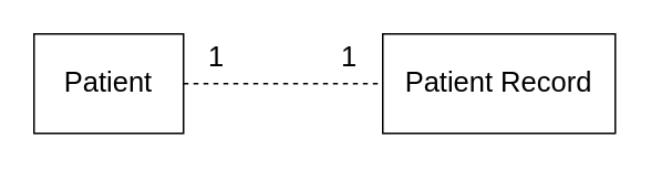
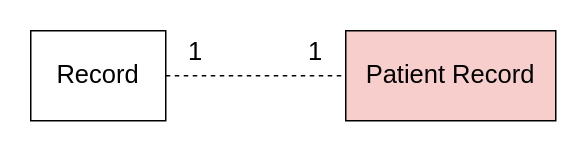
  <mxCell id="0" />
  <mxCell id="1" parent="0" />
- <mxCell id="2" value="&lt;font style=&quot;font-size: 17px;&quot;&gt;Patient&lt;/font&gt;" style="rounded=0;whiteSpace=wrap;html=1;" vertex="1" parent="1"><mxGeometry x="20" y="20" width="90" height="60" as="geometry" /></mxCell>
- <mxCell id="3" value="&lt;font style=&quot;font-size: 17px;&quot;&gt;Patient Record&lt;/font&gt;" style="rounded=0;whiteSpace=wrap;html=1;" vertex="1" parent="1"><mxGeometry x="230" y="20" width="140" height="60" as="geometry" /></mxCell>
+ <mxCell id="2" value="&lt;font style=&quot;font-size: 17px;&quot;&gt;Record&lt;/font&gt;" style="rounded=0;whiteSpace=wrap;html=1;" vertex="1" parent="1"><mxGeometry x="20" y="20" width="90" height="60" as="geometry" /></mxCell>
+ <mxCell id="3" value="&lt;font style=&quot;font-size: 17px;&quot;&gt;Patient Record&lt;/font&gt;" style="rounded=0;whiteSpace=wrap;html=1;fillColor=#f8cecc;" vertex="1" parent="1"><mxGeometry x="230" y="20" width="140" height="60" as="geometry" /></mxCell>
  <mxCell id="4" value="" style="endArrow=none;html=1;rounded=0;fontSize=17;exitX=1;exitY=0.5;exitDx=0;exitDy=0;entryX=0;entryY=0.5;entryDx=0;entryDy=0;dashed=1;" edge="1" parent="1" source="2" target="3"><mxGeometry width="50" height="50" relative="1" as="geometry"><mxPoint x="140" y="410" as="sourcePoint" /><mxPoint x="190" y="360" as="targetPoint" /></mxGeometry></mxCell>
  <mxCell id="5" value="1" style="text;html=1;strokeColor=none;fillColor=none;align=center;verticalAlign=middle;whiteSpace=wrap;rounded=0;fontSize=17;" vertex="1" parent="1"><mxGeometry x="100" y="20" width="60" height="30" as="geometry" /></mxCell>
  <mxCell id="6" value="1" style="text;html=1;strokeColor=none;fillColor=none;align=center;verticalAlign=middle;whiteSpace=wrap;rounded=0;fontSize=17;" vertex="1" parent="1"><mxGeometry x="180" y="20" width="60" height="30" as="geometry" /></mxCell>
